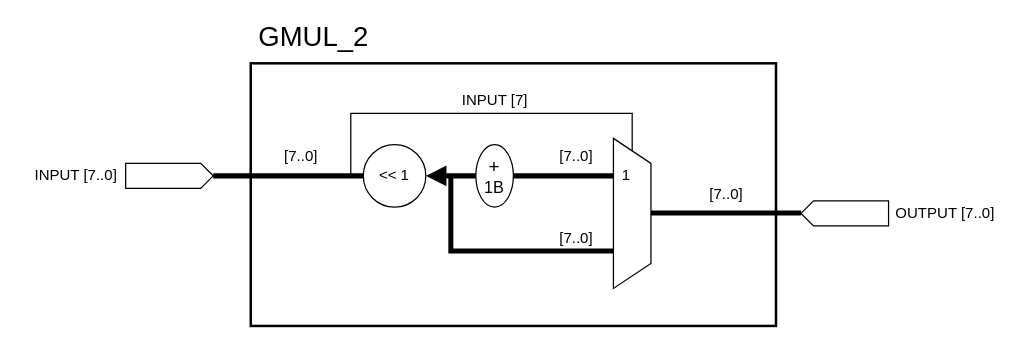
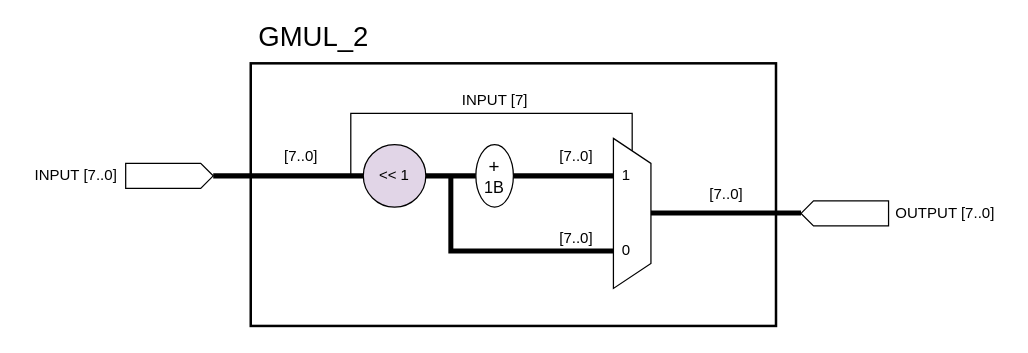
  <mxCell id="0" />
  <mxCell id="1" parent="0" />
  <mxCell id="2" value="" style="rounded=0;whiteSpace=wrap;html=1;fillColor=none;strokeWidth=2;" vertex="1" parent="1"><mxGeometry x="200" y="50" width="420" height="210" as="geometry" /></mxCell>
  <mxCell id="3" value="" style="shape=mxgraph.arrows2.arrow;verticalLabelPosition=bottom;shadow=0;dashed=0;align=center;html=1;verticalAlign=top;strokeWidth=1;dy=0;dx=10;notch=0;" vertex="1" parent="1"><mxGeometry x="100" y="130" width="70" height="20" as="geometry" /></mxCell>
  <mxCell id="4" value="INPUT [7..0]" style="text;html=1;align=center;verticalAlign=middle;resizable=0;points=[];autosize=1;strokeColor=none;" vertex="1" parent="1"><mxGeometry x="20" y="130" width="80" height="20" as="geometry" /></mxCell>
  <mxCell id="5" value="" style="shape=trapezoid;perimeter=trapezoidPerimeter;whiteSpace=wrap;html=1;fixedSize=1;direction=south;" vertex="1" parent="1"><mxGeometry x="490" y="110" width="30" height="120" as="geometry" /></mxCell>
  <mxCell id="6" value="" style="endArrow=none;html=1;strokeWidth=4;exitX=1;exitY=0.5;exitDx=0;exitDy=0;exitPerimeter=0;" edge="1" parent="1" source="3" target="7"><mxGeometry width="50" height="50" relative="1" as="geometry"><mxPoint x="230" y="140" as="sourcePoint" /><mxPoint x="290" y="140" as="targetPoint" /></mxGeometry></mxCell>
- <mxCell id="7" value="&amp;lt;&amp;lt; 1" style="ellipse;whiteSpace=wrap;html=1;aspect=fixed;" vertex="1" parent="1"><mxGeometry x="290" y="115" width="50" height="50" as="geometry" /></mxCell>
- <mxCell id="8" value="" style="endArrow=block;html=1;strokeWidth=4;entryX=1;entryY=0.5;entryDx=0;entryDy=0;exitX=0;exitY=0.5;exitDx=0;exitDy=0;" edge="1" parent="1" source="9" target="7"><mxGeometry width="50" height="50" relative="1" as="geometry"><mxPoint x="380" y="140" as="sourcePoint" /><mxPoint x="330" y="170" as="targetPoint" /></mxGeometry></mxCell>
+ <mxCell id="7" value="&amp;lt;&amp;lt; 1" style="ellipse;whiteSpace=wrap;html=1;aspect=fixed;fillColor=#e1d5e7;" vertex="1" parent="1"><mxGeometry x="290" y="115" width="50" height="50" as="geometry" /></mxCell>
+ <mxCell id="8" value="" style="endArrow=none;html=1;strokeWidth=4;entryX=1;entryY=0.5;entryDx=0;entryDy=0;exitX=0;exitY=0.5;exitDx=0;exitDy=0;" edge="1" parent="1" source="9" target="7"><mxGeometry width="50" height="50" relative="1" as="geometry"><mxPoint x="380" y="140" as="sourcePoint" /><mxPoint x="330" y="170" as="targetPoint" /></mxGeometry></mxCell>
  <mxCell id="9" value="&lt;font style=&quot;font-size: 15px&quot;&gt;+&lt;/font&gt;&lt;font style=&quot;font-size: 13px&quot;&gt; 1B&lt;/font&gt;" style="ellipse;whiteSpace=wrap;html=1;aspect=fixed;" vertex="1" parent="1"><mxGeometry x="380" y="115" width="30" height="50" as="geometry" /></mxCell>
  <mxCell id="10" value="" style="endArrow=none;html=1;strokeWidth=4;entryX=1;entryY=0.5;entryDx=0;entryDy=0;exitX=0.25;exitY=1;exitDx=0;exitDy=0;" edge="1" parent="1" source="5" target="9"><mxGeometry width="50" height="50" relative="1" as="geometry"><mxPoint x="370" y="210" as="sourcePoint" /><mxPoint x="420" y="160" as="targetPoint" /></mxGeometry></mxCell>
  <mxCell id="11" value="" style="endArrow=none;html=1;strokeWidth=4;entryX=0.75;entryY=1;entryDx=0;entryDy=0;rounded=0;" edge="1" parent="1" target="5"><mxGeometry width="50" height="50" relative="1" as="geometry"><mxPoint x="360" y="140" as="sourcePoint" /><mxPoint x="390" y="165" as="targetPoint" /><Array as="points"><mxPoint x="360" y="200" /></Array></mxGeometry></mxCell>
  <mxCell id="12" value="" style="endArrow=none;html=1;strokeWidth=1;entryX=0;entryY=0.5;entryDx=0;entryDy=0;rounded=0;" edge="1" parent="1" target="5"><mxGeometry width="50" height="50" relative="1" as="geometry"><mxPoint x="280" y="140" as="sourcePoint" /><mxPoint x="370" y="90" as="targetPoint" /><Array as="points"><mxPoint x="280" y="90" /><mxPoint x="505" y="90" /></Array></mxGeometry></mxCell>
  <mxCell id="13" value="" style="endArrow=none;html=1;strokeWidth=4;exitX=1;exitY=0.5;exitDx=0;exitDy=0;exitPerimeter=0;" edge="1" parent="1"><mxGeometry width="50" height="50" relative="1" as="geometry"><mxPoint x="520" y="169.76" as="sourcePoint" /><mxPoint x="640" y="169.76" as="targetPoint" /></mxGeometry></mxCell>
  <mxCell id="14" value="" style="shape=mxgraph.arrows2.arrow;verticalLabelPosition=bottom;shadow=0;dashed=0;align=center;html=1;verticalAlign=top;strokeWidth=1;dy=0;dx=10;notch=0;flipH=1;" vertex="1" parent="1"><mxGeometry x="640" y="160" width="70" height="20" as="geometry" /></mxCell>
  <mxCell id="15" value="OUTPUT [7..0]" style="text;html=1;align=center;verticalAlign=middle;resizable=0;points=[];autosize=1;strokeColor=none;" vertex="1" parent="1"><mxGeometry x="710" y="160" width="90" height="20" as="geometry" /></mxCell>
  <mxCell id="16" value="[7..0]" style="text;html=1;align=center;verticalAlign=middle;resizable=0;points=[];autosize=1;strokeColor=none;" vertex="1" parent="1"><mxGeometry x="560" y="145" width="40" height="20" as="geometry" /></mxCell>
  <mxCell id="17" value="INPUT [7]" style="text;html=1;align=center;verticalAlign=middle;resizable=0;points=[];autosize=1;strokeColor=none;" vertex="1" parent="1"><mxGeometry x="360" y="70" width="70" height="20" as="geometry" /></mxCell>
  <mxCell id="18" value="[7..0]" style="text;html=1;align=center;verticalAlign=middle;resizable=0;points=[];autosize=1;strokeColor=none;" vertex="1" parent="1"><mxGeometry x="220" y="115" width="40" height="20" as="geometry" /></mxCell>
  <mxCell id="19" value="[7..0]" style="text;html=1;align=center;verticalAlign=middle;resizable=0;points=[];autosize=1;strokeColor=none;" vertex="1" parent="1"><mxGeometry x="440" y="180" width="40" height="20" as="geometry" /></mxCell>
  <mxCell id="20" value="[7..0]" style="text;html=1;align=center;verticalAlign=middle;resizable=0;points=[];autosize=1;strokeColor=none;" vertex="1" parent="1"><mxGeometry x="440" y="115" width="40" height="20" as="geometry" /></mxCell>
  <mxCell id="21" value="&lt;font style=&quot;font-size: 22px&quot;&gt;GMUL_2&lt;/font&gt;" style="text;html=1;align=center;verticalAlign=middle;resizable=0;points=[];autosize=1;strokeColor=none;" vertex="1" parent="1"><mxGeometry x="200" y="20" width="100" height="20" as="geometry" /></mxCell>
  <mxCell id="22" value="1" style="text;html=1;align=center;verticalAlign=middle;resizable=0;points=[];autosize=1;strokeColor=none;" vertex="1" parent="1"><mxGeometry x="490" y="130" width="20" height="20" as="geometry" /></mxCell>
+ <mxCell id="23" value="0" style="text;html=1;align=center;verticalAlign=middle;resizable=0;points=[];autosize=1;strokeColor=none;" vertex="1" parent="1"><mxGeometry x="490" y="190" width="20" height="20" as="geometry" /></mxCell>
